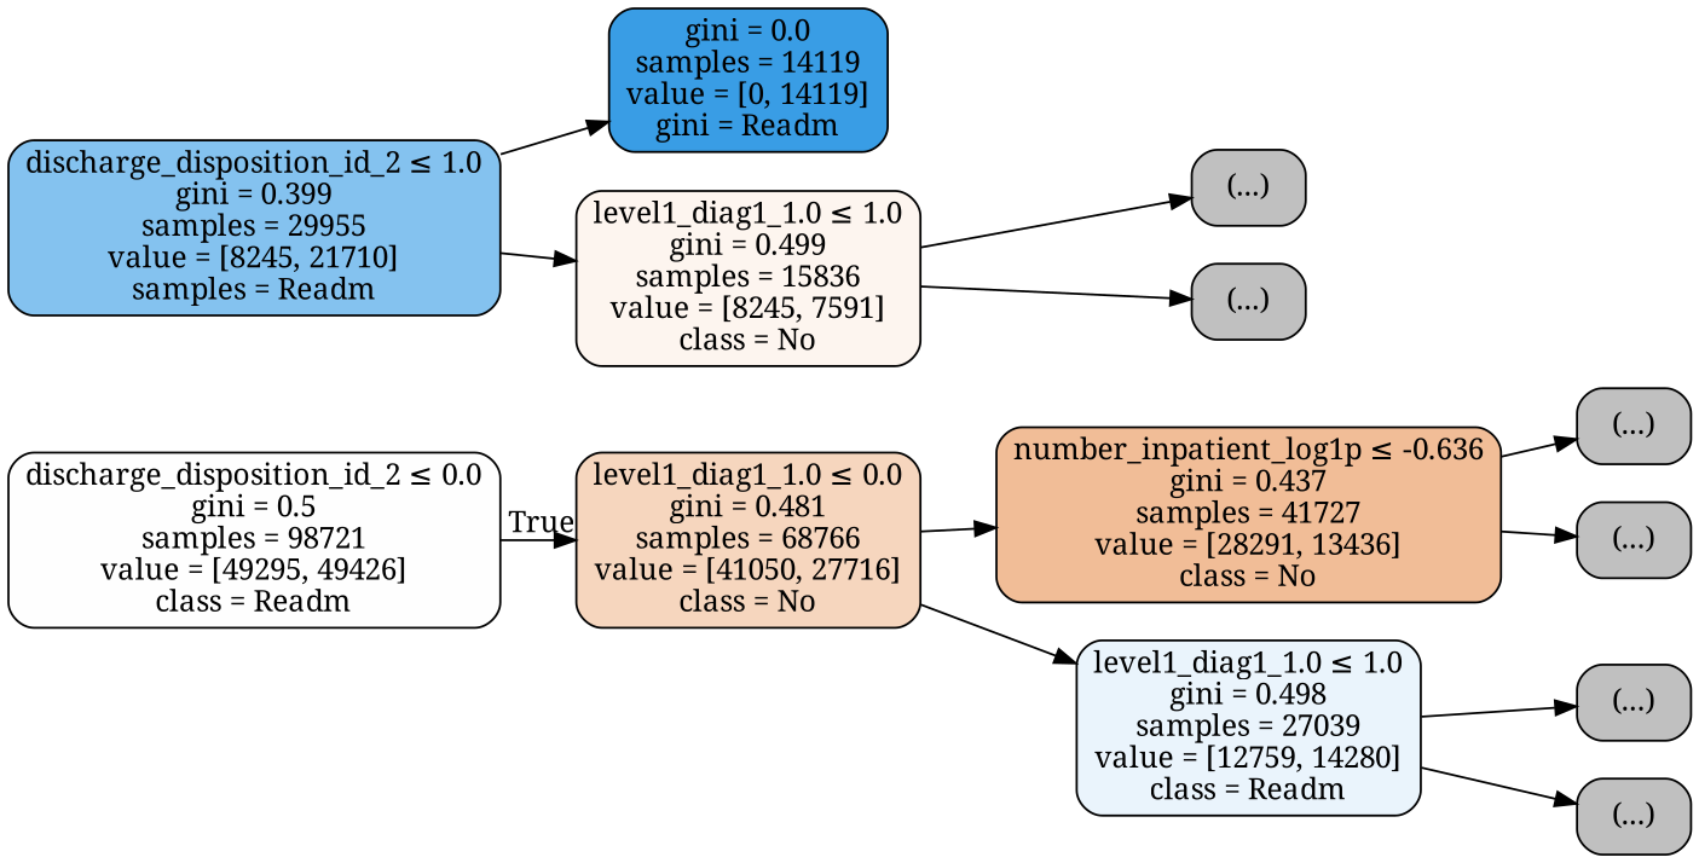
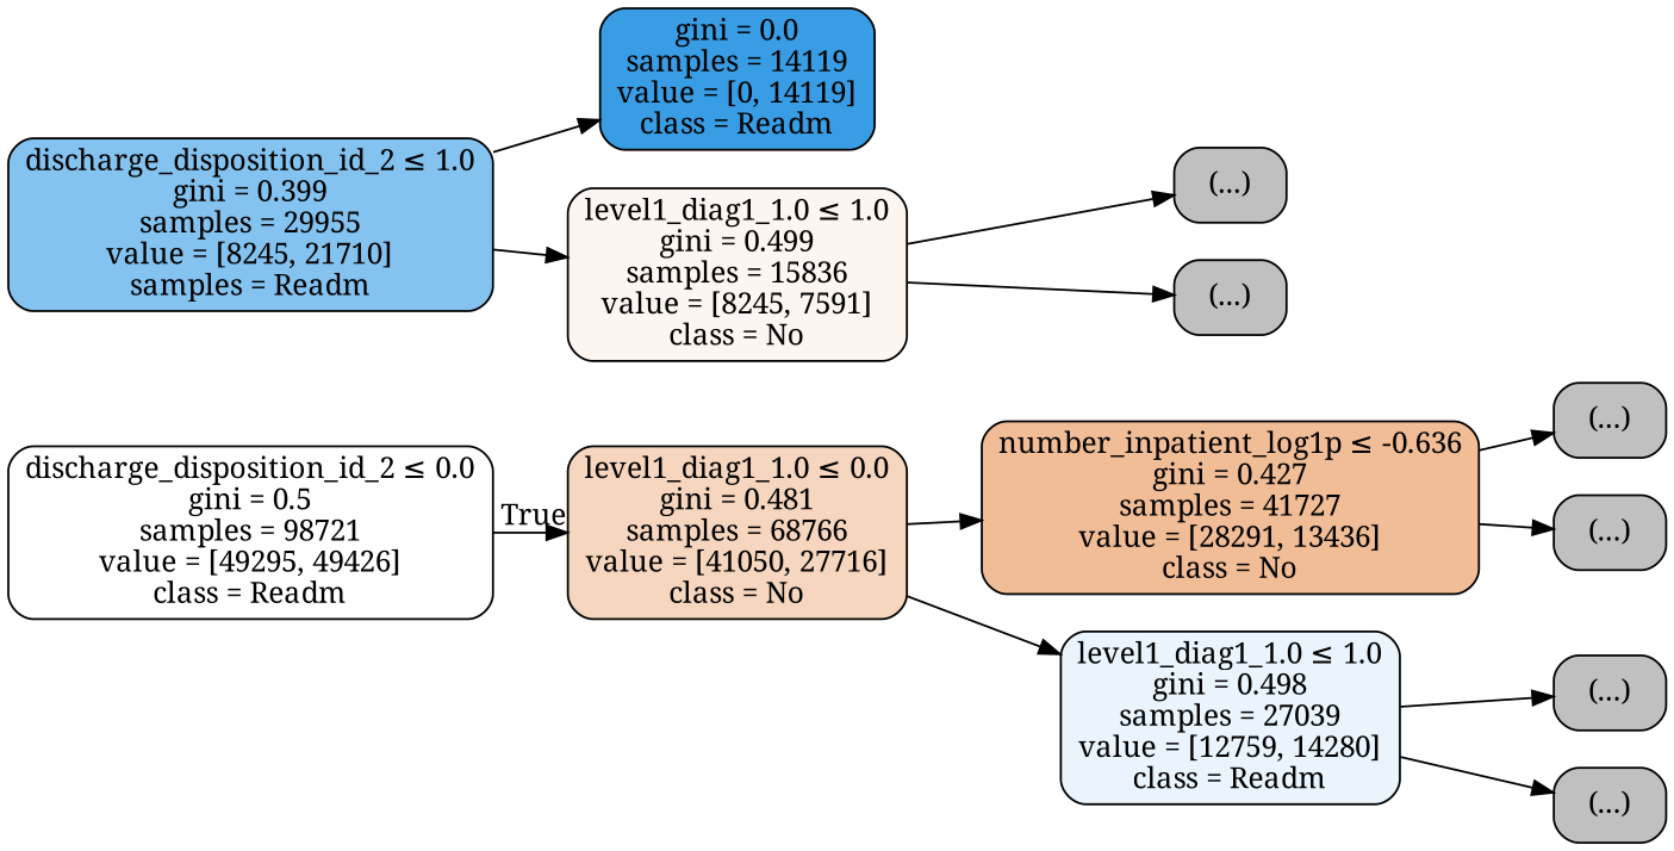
  digraph {
    fontname="Noto Serif"
    rankdir=LR
    node [color=black fillcolor="#C0C0C0" fontname="Noto Serif" shape=box style="filled, rounded"]
    edge [fontname="Noto Serif"]
    n1 [fillcolor="#399de501" label=<discharge_disposition_id_2 &le; 0.0<br/>gini = 0.5<br/>samples = 98721<br/>value = [49295, 49426]<br/>class = Readm>]
    n2 [fillcolor="#e5813953" label=<level1_diag1_1.0 &le; 0.0<br/>gini = 0.481<br/>samples = 68766<br/>value = [41050, 27716]<br/>class = No>]
-   n3 [fillcolor="#e5813986" label=<number_inpatient_log1p &le; -0.636<br/>gini = 0.437<br/>samples = 41727<br/>value = [28291, 13436]<br/>class = No>]
+   n3 [fillcolor="#e5813986" label=<number_inpatient_log1p &le; -0.636<br/>gini = 0.427<br/>samples = 41727<br/>value = [28291, 13436]<br/>class = No>]
    n4 [fillcolor="#399de51b" label=<level1_diag1_1.0 &le; 1.0<br/>gini = 0.498<br/>samples = 27039<br/>value = [12759, 14280]<br/>class = Readm>]
    n5 [fillcolor="#399de59e" label=<discharge_disposition_id_2 &le; 1.0<br/>gini = 0.399<br/>samples = 29955<br/>value = [8245, 21710]<br/>samples = Readm>]
-   n6 [fillcolor="#399de5ff" label=<gini = 0.0<br/>samples = 14119<br/>value = [0, 14119]<br/>gini = Readm>]
+   n6 [fillcolor="#399de5ff" label=<gini = 0.0<br/>samples = 14119<br/>value = [0, 14119]<br/>class = Readm>]
    n7 [fillcolor="#e5813914" label=<level1_diag1_1.0 &le; 1.0<br/>gini = 0.499<br/>samples = 15836<br/>value = [8245, 7591]<br/>class = No>]
    n8 [label="(...)"]
    n9 [label="(...)"]
    n10 [label="(...)"]
    n11 [label="(...)"]
    n12 [label="(...)"]
    n13 [label="(...)"]
    n1 -> n2 [headlabel=True labelangle=45 labeldistance=2.5]
    n2 -> n3
    n2 -> n4
    n3 -> n8
    n3 -> n9
    n4 -> n10
    n4 -> n11
    n5 -> n6
    n5 -> n7
    n7 -> n12
    n7 -> n13
  }
